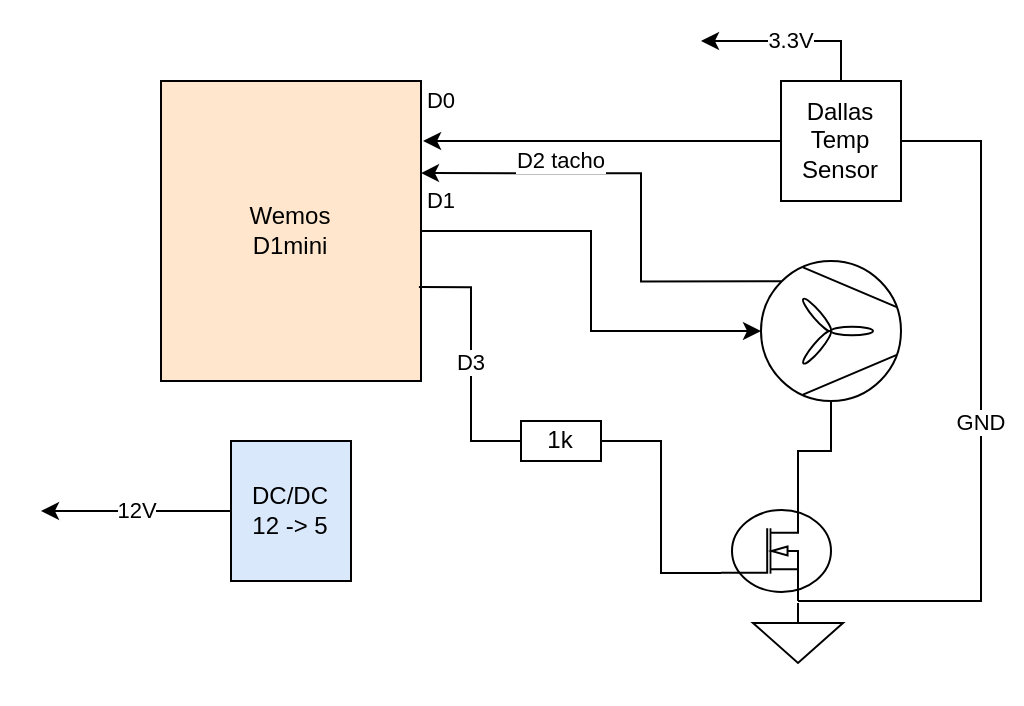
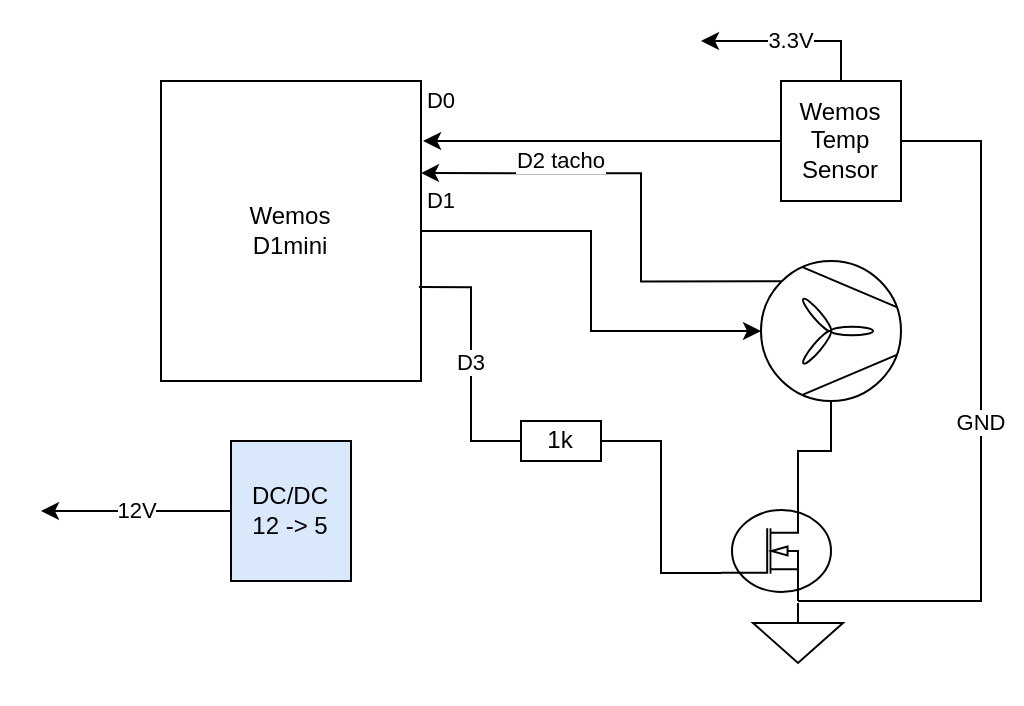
  <mxCell id="0" />
  <mxCell id="1" parent="0" />
  <mxCell id="2" value="D1" style="edgeStyle=orthogonalEdgeStyle;rounded=0;orthogonalLoop=1;jettySize=auto;html=1;" edge="1" parent="1" source="3" target="9"><mxGeometry x="-0.909" y="15" relative="1" as="geometry"><mxPoint as="offset" /></mxGeometry></mxCell>
- <mxCell id="3" value="Wemos&lt;br&gt;D1mini" style="rounded=0;whiteSpace=wrap;html=1;fillColor=#ffe6cc;" vertex="1" parent="1"><mxGeometry x="80" y="40" width="130" height="150" as="geometry" /></mxCell>
+ <mxCell id="3" value="Wemos&lt;br&gt;D1mini" style="rounded=0;whiteSpace=wrap;html=1;" vertex="1" parent="1"><mxGeometry x="80" y="40" width="130" height="150" as="geometry" /></mxCell>
  <mxCell id="4" value="D0" style="edgeStyle=orthogonalEdgeStyle;rounded=0;orthogonalLoop=1;jettySize=auto;html=1;entryX=1.008;entryY=0.2;entryDx=0;entryDy=0;entryPerimeter=0;" edge="1" parent="1" source="6" target="3"><mxGeometry x="0.9" y="-20" relative="1" as="geometry"><mxPoint as="offset" /></mxGeometry></mxCell>
  <mxCell id="5" value="GND" style="edgeStyle=orthogonalEdgeStyle;rounded=0;orthogonalLoop=1;jettySize=auto;html=1;entryX=0.7;entryY=1;entryDx=0;entryDy=0;entryPerimeter=0;endArrow=none;endFill=0;" edge="1" parent="1" source="6" target="10"><mxGeometry relative="1" as="geometry"><Array as="points"><mxPoint x="490" y="70" /><mxPoint x="490" y="300" /></Array></mxGeometry></mxCell>
- <mxCell id="6" value="Dallas&lt;br&gt;Temp&lt;br&gt;Sensor" style="whiteSpace=wrap;html=1;aspect=fixed;" vertex="1" parent="1"><mxGeometry x="390" y="40" width="60" height="60" as="geometry" /></mxCell>
+ <mxCell id="6" value="Wemos&lt;br&gt;Temp&lt;br&gt;Sensor" style="whiteSpace=wrap;html=1;aspect=fixed;" vertex="1" parent="1"><mxGeometry x="390" y="40" width="60" height="60" as="geometry" /></mxCell>
  <mxCell id="7" value="D2 tacho" style="edgeStyle=orthogonalEdgeStyle;rounded=0;orthogonalLoop=1;jettySize=auto;html=1;exitX=0.145;exitY=0.145;exitDx=0;exitDy=0;exitPerimeter=0;entryX=1;entryY=0.307;entryDx=0;entryDy=0;entryPerimeter=0;" edge="1" parent="1" source="9" target="3"><mxGeometry x="0.402" y="-6" relative="1" as="geometry"><Array as="points"><mxPoint x="320" y="140" /><mxPoint x="320" y="86" /></Array><mxPoint as="offset" /></mxGeometry></mxCell>
  <mxCell id="8" style="edgeStyle=orthogonalEdgeStyle;rounded=0;orthogonalLoop=1;jettySize=auto;html=1;entryX=0.7;entryY=0;entryDx=0;entryDy=0;entryPerimeter=0;endArrow=none;endFill=0;" edge="1" parent="1" source="9" target="10"><mxGeometry relative="1" as="geometry" /></mxCell>
  <mxCell id="9" value="" style="verticalLabelPosition=bottom;outlineConnect=0;align=center;dashed=0;html=1;verticalAlign=top;shape=mxgraph.pid.misc.fan;" vertex="1" parent="1"><mxGeometry x="380" y="130" width="70" height="70" as="geometry" /></mxCell>
  <mxCell id="10" value="" style="verticalLabelPosition=bottom;shadow=0;dashed=0;align=center;html=1;verticalAlign=top;shape=mxgraph.electrical.mosfets1.n-channel_mosfet_1;" vertex="1" parent="1"><mxGeometry x="360" y="250" width="55" height="50" as="geometry" /></mxCell>
  <mxCell id="11" value="" style="pointerEvents=1;verticalLabelPosition=bottom;shadow=0;dashed=0;align=center;html=1;verticalAlign=top;shape=mxgraph.electrical.signal_sources.signal_ground;" vertex="1" parent="1"><mxGeometry x="376" y="301" width="45" height="30" as="geometry" /></mxCell>
  <mxCell id="12" style="edgeStyle=orthogonalEdgeStyle;rounded=0;orthogonalLoop=1;jettySize=auto;html=1;entryX=0;entryY=0.72;entryDx=0;entryDy=0;entryPerimeter=0;endArrow=none;endFill=0;" edge="1" parent="1" source="14" target="10"><mxGeometry relative="1" as="geometry" /></mxCell>
  <mxCell id="13" value="D3" style="edgeStyle=orthogonalEdgeStyle;rounded=0;orthogonalLoop=1;jettySize=auto;html=1;entryX=0.992;entryY=0.687;entryDx=0;entryDy=0;entryPerimeter=0;endArrow=none;endFill=0;" edge="1" parent="1" source="14" target="3"><mxGeometry relative="1" as="geometry" /></mxCell>
  <mxCell id="14" value="1k" style="rounded=0;whiteSpace=wrap;html=1;" vertex="1" parent="1"><mxGeometry x="260" y="210" width="40" height="20" as="geometry" /></mxCell>
  <mxCell id="15" value="12V" style="edgeStyle=orthogonalEdgeStyle;rounded=0;orthogonalLoop=1;jettySize=auto;html=1;endArrow=classic;endFill=1;" edge="1" parent="1" source="16"><mxGeometry relative="1" as="geometry"><mxPoint x="20" y="255" as="targetPoint" /></mxGeometry></mxCell>
  <mxCell id="16" value="DC/DC&lt;br&gt;12 -&amp;gt; 5" style="rounded=0;whiteSpace=wrap;html=1;fillColor=#dae8fc;" vertex="1" parent="1"><mxGeometry x="115" y="220" width="60" height="70" as="geometry" /></mxCell>
  <mxCell id="17" value="3.3V" style="edgeStyle=orthogonalEdgeStyle;rounded=0;orthogonalLoop=1;jettySize=auto;html=1;endArrow=classic;endFill=1;" edge="1" parent="1" source="6"><mxGeometry relative="1" as="geometry"><mxPoint x="350" y="20" as="targetPoint" /><Array as="points"><mxPoint x="420" y="20" /></Array></mxGeometry></mxCell>
